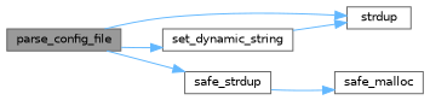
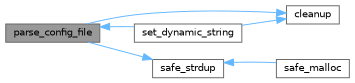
  digraph {
    rankdir=LR
    node [color=grey40 fillcolor=white fontname=Helvetica fontsize=10 shape=box style=filled]
    edge [color=steelblue1 fontname=Helvetica fontsize=10 labelfontname=Helvetica labelfontsize=10 style=solid]
    n1 [color=gray40 fillcolor=grey60 fontcolor=black height=0.2 label=parse_config_file width=0.4]
-   n2 [height=0.2 label=strdup width=0.4]
+   n2 [height=0.2 label=cleanup width=0.4]
    n3 [height=0.2 label=set_dynamic_string width=0.4]
    n4 [height=0.2 label=safe_strdup width=0.4]
    n5 [height=0.2 label=safe_malloc width=0.4]
    n1 -> n2
-   n1 -> n3
+   n3 -> n1
    n1 -> n4
    n3 -> n2
-   n4 -> n5
+   n5 -> n4
  }
